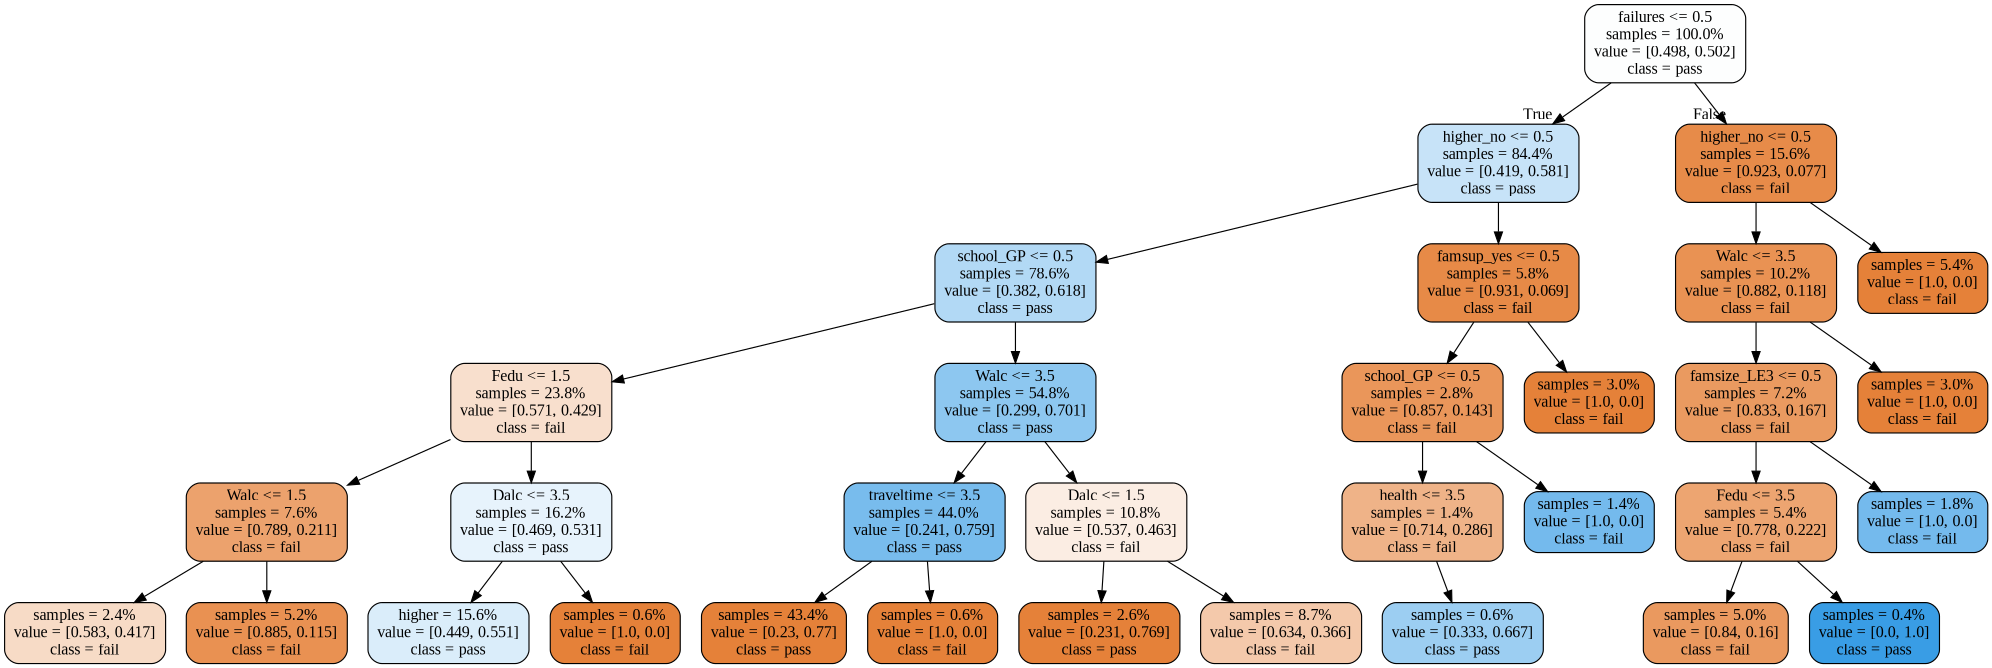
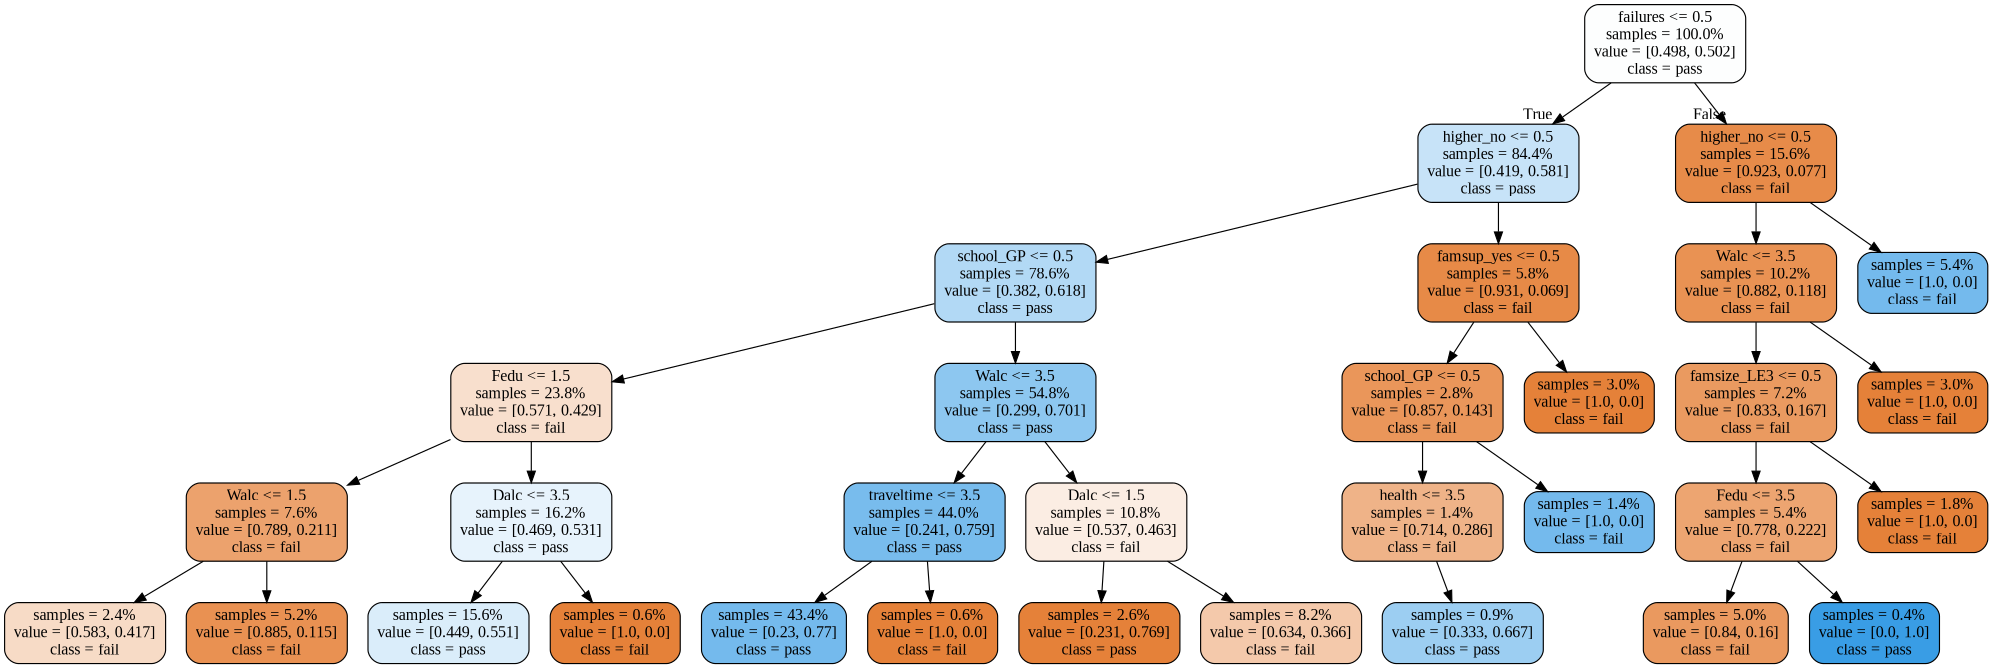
  digraph {
    fontname="Liberation Serif"
    node [color=black fillcolor="#e58139ff" fontname="Liberation Serif" shape=box style="filled, rounded"]
    edge [fontname="Liberation Serif"]
    n1 [fillcolor="#399de502" label="failures <= 0.5\nsamples = 100.0%\nvalue = [0.498, 0.502]\nclass = pass"]
    n2 [fillcolor="#399de547" label="higher_no <= 0.5\nsamples = 84.4%\nvalue = [0.419, 0.581]\nclass = pass"]
    n3 [fillcolor="#e58139ea" label="higher_no <= 0.5\nsamples = 15.6%\nvalue = [0.923, 0.077]\nclass = fail"]
    n4 [fillcolor="#399de562" label="school_GP <= 0.5\nsamples = 78.6%\nvalue = [0.382, 0.618]\nclass = pass"]
    n5 [fillcolor="#e58139ec" label="famsup_yes <= 0.5\nsamples = 5.8%\nvalue = [0.931, 0.069]\nclass = fail"]
    n6 [fillcolor="#e58139dd" label="Walc <= 3.5\nsamples = 10.2%\nvalue = [0.882, 0.118]\nclass = fail"]
-   n7 [label="samples = 5.4%\nvalue = [1.0, 0.0]\nclass = fail"]
+   n7 [fillcolor="#399de5b3" label="samples = 5.4%\nvalue = [1.0, 0.0]\nclass = fail"]
    n8 [fillcolor="#e5813940" label="Fedu <= 1.5\nsamples = 23.8%\nvalue = [0.571, 0.429]\nclass = fail"]
    n9 [fillcolor="#399de592" label="Walc <= 3.5\nsamples = 54.8%\nvalue = [0.299, 0.701]\nclass = pass"]
    n10 [fillcolor="#e58139d4" label="school_GP <= 0.5\nsamples = 2.8%\nvalue = [0.857, 0.143]\nclass = fail"]
    n11 [label="samples = 3.0%\nvalue = [1.0, 0.0]\nclass = fail"]
    n12 [fillcolor="#e58139bb" label="Walc <= 1.5\nsamples = 7.6%\nvalue = [0.789, 0.211]\nclass = fail"]
    n13 [fillcolor="#399de51e" label="Dalc <= 3.5\nsamples = 16.2%\nvalue = [0.469, 0.531]\nclass = pass"]
    n14 [fillcolor="#399de5ae" label="traveltime <= 3.5\nsamples = 44.0%\nvalue = [0.241, 0.759]\nclass = pass"]
    n15 [fillcolor="#e5813923" label="Dalc <= 1.5\nsamples = 10.8%\nvalue = [0.537, 0.463]\nclass = fail"]
    n16 [fillcolor="#e5813949" label="samples = 2.4%\nvalue = [0.583, 0.417]\nclass = fail"]
    n17 [fillcolor="#e58139de" label="samples = 5.2%\nvalue = [0.885, 0.115]\nclass = fail"]
-   n18 [fillcolor="#399de52f" label="higher = 15.6%\nvalue = [0.449, 0.551]\nclass = pass"]
+   n18 [fillcolor="#399de52f" label="samples = 15.6%\nvalue = [0.449, 0.551]\nclass = pass"]
    n19 [label="samples = 0.6%\nvalue = [1.0, 0.0]\nclass = fail"]
-   n20 [label="samples = 43.4%\nvalue = [0.23, 0.77]\nclass = pass"]
+   n20 [fillcolor="#399de5b3" label="samples = 43.4%\nvalue = [0.23, 0.77]\nclass = pass"]
    n21 [label="samples = 0.6%\nvalue = [1.0, 0.0]\nclass = fail"]
    n22 [label="samples = 2.6%\nvalue = [0.231, 0.769]\nclass = pass"]
-   n23 [fillcolor="#e581396c" label="samples = 8.7%\nvalue = [0.634, 0.366]\nclass = fail"]
+   n23 [fillcolor="#e581396c" label="samples = 8.2%\nvalue = [0.634, 0.366]\nclass = fail"]
    n24 [fillcolor="#e5813999" label="health <= 3.5\nsamples = 1.4%\nvalue = [0.714, 0.286]\nclass = fail"]
    n25 [fillcolor="#399de5b3" label="samples = 1.4%\nvalue = [1.0, 0.0]\nclass = fail"]
-   n26 [fillcolor="#399de57f" label="samples = 0.6%\nvalue = [0.333, 0.667]\nclass = pass"]
+   n26 [fillcolor="#399de57f" label="samples = 0.9%\nvalue = [0.333, 0.667]\nclass = pass"]
    n27 [fillcolor="#e58139cc" label="famsize_LE3 <= 0.5\nsamples = 7.2%\nvalue = [0.833, 0.167]\nclass = fail"]
    n28 [label="samples = 3.0%\nvalue = [1.0, 0.0]\nclass = fail"]
    n29 [fillcolor="#e58139b6" label="Fedu <= 3.5\nsamples = 5.4%\nvalue = [0.778, 0.222]\nclass = fail"]
-   n30 [fillcolor="#399de5b3" label="samples = 1.8%\nvalue = [1.0, 0.0]\nclass = fail"]
+   n30 [label="samples = 1.8%\nvalue = [1.0, 0.0]\nclass = fail"]
    n31 [fillcolor="#e58139ce" label="samples = 5.0%\nvalue = [0.84, 0.16]\nclass = fail"]
    n32 [fillcolor="#399de5ff" label="samples = 0.4%\nvalue = [0.0, 1.0]\nclass = pass"]
    n1 -> n2 [headlabel=True labelangle=45 labeldistance=2.5]
    n1 -> n3 [headlabel=False labelangle=-45 labeldistance=2.5]
    n2 -> n4
    n2 -> n5
    n3 -> n6
    n3 -> n7
    n4 -> n8
    n4 -> n9
    n5 -> n10
    n5 -> n11
    n6 -> n27
    n6 -> n28
    n8 -> n12
    n8 -> n13
    n9 -> n14
    n9 -> n15
    n10 -> n24
    n10 -> n25
    n12 -> n16
    n12 -> n17
    n13 -> n18
    n13 -> n19
    n14 -> n20
    n14 -> n21
    n15 -> n22
    n15 -> n23
    n24 -> n26
    n27 -> n29
    n27 -> n30
    n29 -> n31
    n29 -> n32
  }
